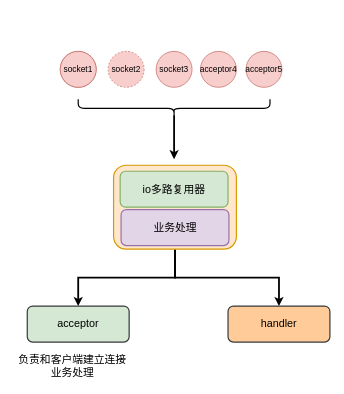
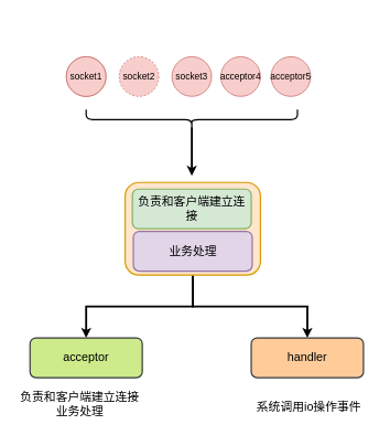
  <mxCell id="0" />
  <mxCell id="1" parent="0" />
  <mxCell id="2" value="&lt;font style=&quot;font-size: 14px&quot;&gt;socket1&lt;/font&gt;" style="ellipse;whiteSpace=wrap;html=1;strokeColor=#b85450;fillColor=#f8cecc;fontColor=default;" vertex="1" parent="1"><mxGeometry x="100" y="85" width="60" height="60" as="geometry" /></mxCell>
  <mxCell id="3" value="&lt;font style=&quot;font-size: 14px&quot;&gt;socket1&lt;/font&gt;" style="ellipse;whiteSpace=wrap;html=1;strokeColor=#b85450;fillColor=#f8cecc;fontColor=default;" vertex="1" parent="1"><mxGeometry x="100" y="85" width="60" height="60" as="geometry" /></mxCell>
  <mxCell id="4" value="&lt;font style=&quot;font-size: 14px&quot;&gt;socket3&lt;/font&gt;" style="ellipse;whiteSpace=wrap;html=1;strokeColor=#b85450;fillColor=#f8cecc;fontColor=default;" vertex="1" parent="1"><mxGeometry x="260" y="85" width="60" height="60" as="geometry" /></mxCell>
  <mxCell id="5" value="&lt;font style=&quot;font-size: 14px&quot;&gt;socket2&lt;/font&gt;" style="ellipse;whiteSpace=wrap;html=1;strokeColor=#b85450;fillColor=#f8cecc;fontColor=default;dashed=1;" vertex="1" parent="1"><mxGeometry x="180" y="85" width="60" height="60" as="geometry" /></mxCell>
  <mxCell id="6" value="&lt;font style=&quot;font-size: 14px&quot;&gt;acceptor4&lt;/font&gt;" style="ellipse;whiteSpace=wrap;html=1;strokeColor=#b85450;fillColor=#f8cecc;fontColor=default;" vertex="1" parent="1"><mxGeometry x="334" y="85" width="60" height="60" as="geometry" /></mxCell>
  <mxCell id="7" value="&lt;font style=&quot;font-size: 14px&quot;&gt;acceptor5&lt;/font&gt;" style="ellipse;whiteSpace=wrap;html=1;strokeColor=#b85450;fillColor=#f8cecc;fontColor=default;" vertex="1" parent="1"><mxGeometry x="410" y="85" width="60" height="60" as="geometry" /></mxCell>
  <mxCell id="8" style="edgeStyle=orthogonalEdgeStyle;rounded=0;orthogonalLoop=1;jettySize=auto;html=1;exitX=0.1;exitY=0.5;exitDx=0;exitDy=0;exitPerimeter=0;fontSize=18;fontColor=default;strokeWidth=3;strokeColor=default;labelBackgroundColor=default;" edge="1" parent="1" source="9"><mxGeometry relative="1" as="geometry"><mxPoint x="290" y="265" as="targetPoint" /></mxGeometry></mxCell>
  <mxCell id="9" value="" style="shape=curlyBracket;whiteSpace=wrap;html=1;rounded=1;fontSize=14;fontColor=default;strokeColor=default;fillColor=default;rotation=-90;strokeWidth=2;" vertex="1" parent="1"><mxGeometry x="275" y="20" width="30" height="320" as="geometry" /></mxCell>
  <mxCell id="10" style="edgeStyle=orthogonalEdgeStyle;rounded=0;orthogonalLoop=1;jettySize=auto;html=1;exitX=0.5;exitY=1;exitDx=0;exitDy=0;labelBackgroundColor=default;fontSize=18;fontColor=default;strokeColor=default;strokeWidth=3;" edge="1" parent="1" source="12" target="15"><mxGeometry relative="1" as="geometry" /></mxCell>
  <mxCell id="11" style="edgeStyle=orthogonalEdgeStyle;rounded=0;orthogonalLoop=1;jettySize=auto;html=1;exitX=0.5;exitY=1;exitDx=0;exitDy=0;entryX=0.5;entryY=0;entryDx=0;entryDy=0;labelBackgroundColor=default;fontSize=18;fontColor=default;strokeColor=default;strokeWidth=3;" edge="1" parent="1" source="12" target="16"><mxGeometry relative="1" as="geometry" /></mxCell>
  <mxCell id="12" value="" style="rounded=1;whiteSpace=wrap;html=1;fontSize=14;strokeColor=#d79b00;strokeWidth=2;fillColor=#ffe6cc;fontColor=default;" vertex="1" parent="1"><mxGeometry x="189" y="275" width="205" height="140" as="geometry" /></mxCell>
- <mxCell id="13" value="&lt;font style=&quot;font-size: 18px&quot;&gt;io多路复用器&lt;/font&gt;" style="rounded=1;whiteSpace=wrap;html=1;fontSize=14;strokeColor=#82b366;strokeWidth=2;fillColor=#d5e8d4;fontColor=default;" vertex="1" parent="1"><mxGeometry x="200" y="285" width="180" height="60" as="geometry" /></mxCell>
+ <mxCell id="13" value="&lt;font style=&quot;font-size: 18px&quot;&gt;负责和客户端建立连接&lt;/font&gt;" style="rounded=1;whiteSpace=wrap;html=1;fontSize=14;strokeColor=#82b366;strokeWidth=2;fillColor=#d5e8d4;fontColor=default;" vertex="1" parent="1"><mxGeometry x="200" y="285" width="180" height="60" as="geometry" /></mxCell>
  <mxCell id="14" value="&lt;font style=&quot;font-size: 18px&quot;&gt;业务处理&lt;/font&gt;" style="rounded=1;whiteSpace=wrap;html=1;fontSize=14;strokeColor=#9673a6;strokeWidth=2;fillColor=#e1d5e7;fontColor=default;" vertex="1" parent="1"><mxGeometry x="201.5" y="349" width="180" height="60" as="geometry" /></mxCell>
- <mxCell id="15" value="acceptor" style="rounded=1;whiteSpace=wrap;html=1;fontSize=18;strokeColor=#36393d;strokeWidth=2;fillColor=#d5e8d4;fontColor=default;" vertex="1" parent="1"><mxGeometry x="45" y="510" width="170" height="60" as="geometry" /></mxCell>
+ <mxCell id="15" value="acceptor" style="rounded=1;whiteSpace=wrap;html=1;fontSize=18;strokeColor=#36393d;strokeWidth=2;fillColor=#cdeb8b;fontColor=default;" vertex="1" parent="1"><mxGeometry x="45" y="510" width="170" height="60" as="geometry" /></mxCell>
  <mxCell id="16" value="handler" style="rounded=1;whiteSpace=wrap;html=1;fontSize=18;strokeColor=#36393d;strokeWidth=2;fillColor=#ffcc99;fontColor=default;" vertex="1" parent="1"><mxGeometry x="380" y="510" width="170" height="60" as="geometry" /></mxCell>
+ <mxCell id="17" value="系统调用io操作事件" style="text;html=1;align=center;verticalAlign=middle;resizable=0;points=[];autosize=1;strokeColor=none;fillColor=none;fontSize=18;fontColor=default;" vertex="1" parent="1"><mxGeometry x="381.5" y="600" width="170" height="30" as="geometry" /></mxCell>
  <mxCell id="18" value="负责和客户端建立连接&lt;br&gt;业务处理" style="text;html=1;align=center;verticalAlign=middle;resizable=0;points=[];autosize=1;strokeColor=none;fillColor=none;fontSize=18;fontColor=default;" vertex="1" parent="1"><mxGeometry x="20" y="585" width="200" height="50" as="geometry" /></mxCell>
